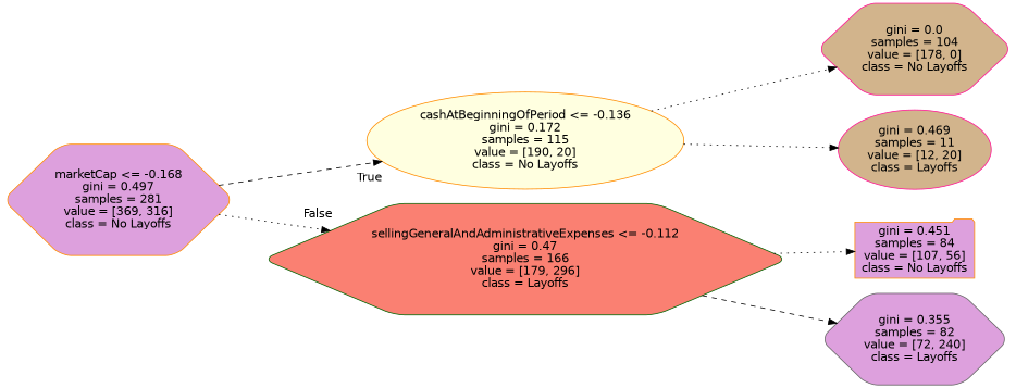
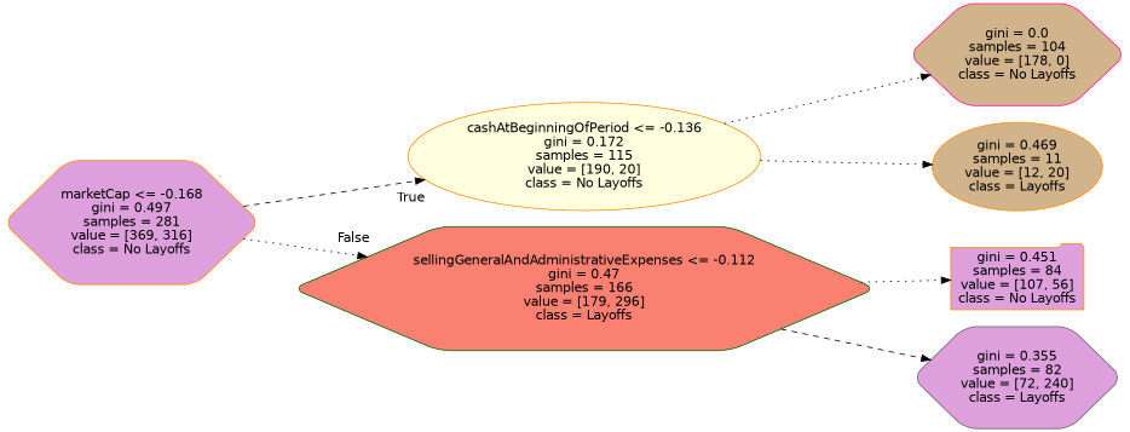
  digraph {
    rankdir=LR
    fontname="DejaVu Sans"
    node [color=darkorange fillcolor=plum fontname="DejaVu Sans" shape=hexagon style="filled, rounded"]
    edge [fontname="DejaVu Sans" style=dotted]
    n1 [label="marketCap <= -0.168\ngini = 0.497\nsamples = 281\nvalue = [369, 316]\nclass = No Layoffs"]
    n2 [fillcolor=lightyellow label="cashAtBeginningOfPeriod <= -0.136\ngini = 0.172\nsamples = 115\nvalue = [190, 20]\nclass = No Layoffs" shape=ellipse]
    n3 [color=darkgreen fillcolor=salmon label="sellingGeneralAndAdministrativeExpenses <= -0.112\ngini = 0.47\nsamples = 166\nvalue = [179, 296]\nclass = Layoffs"]
    n4 [color=deeppink fillcolor=tan label="gini = 0.0\nsamples = 104\nvalue = [178, 0]\nclass = No Layoffs"]
-   n5 [color=deeppink fillcolor=tan label="gini = 0.469\nsamples = 11\nvalue = [12, 20]\nclass = Layoffs" shape=ellipse]
+   n5 [fillcolor=tan label="gini = 0.469\nsamples = 11\nvalue = [12, 20]\nclass = Layoffs" shape=ellipse]
    n6 [label="gini = 0.451\nsamples = 84\nvalue = [107, 56]\nclass = No Layoffs" shape=folder]
    n7 [color=gray40 label="gini = 0.355\nsamples = 82\nvalue = [72, 240]\nclass = Layoffs"]
    n1 -> n2 [headlabel=True labelangle=45 labeldistance=2.5 style=dashed]
    n1 -> n3 [headlabel=False labelangle=-45 labeldistance=2.5]
    n2 -> n4
    n2 -> n5
    n3 -> n6
    n3 -> n7 [style=dashed]
  }
